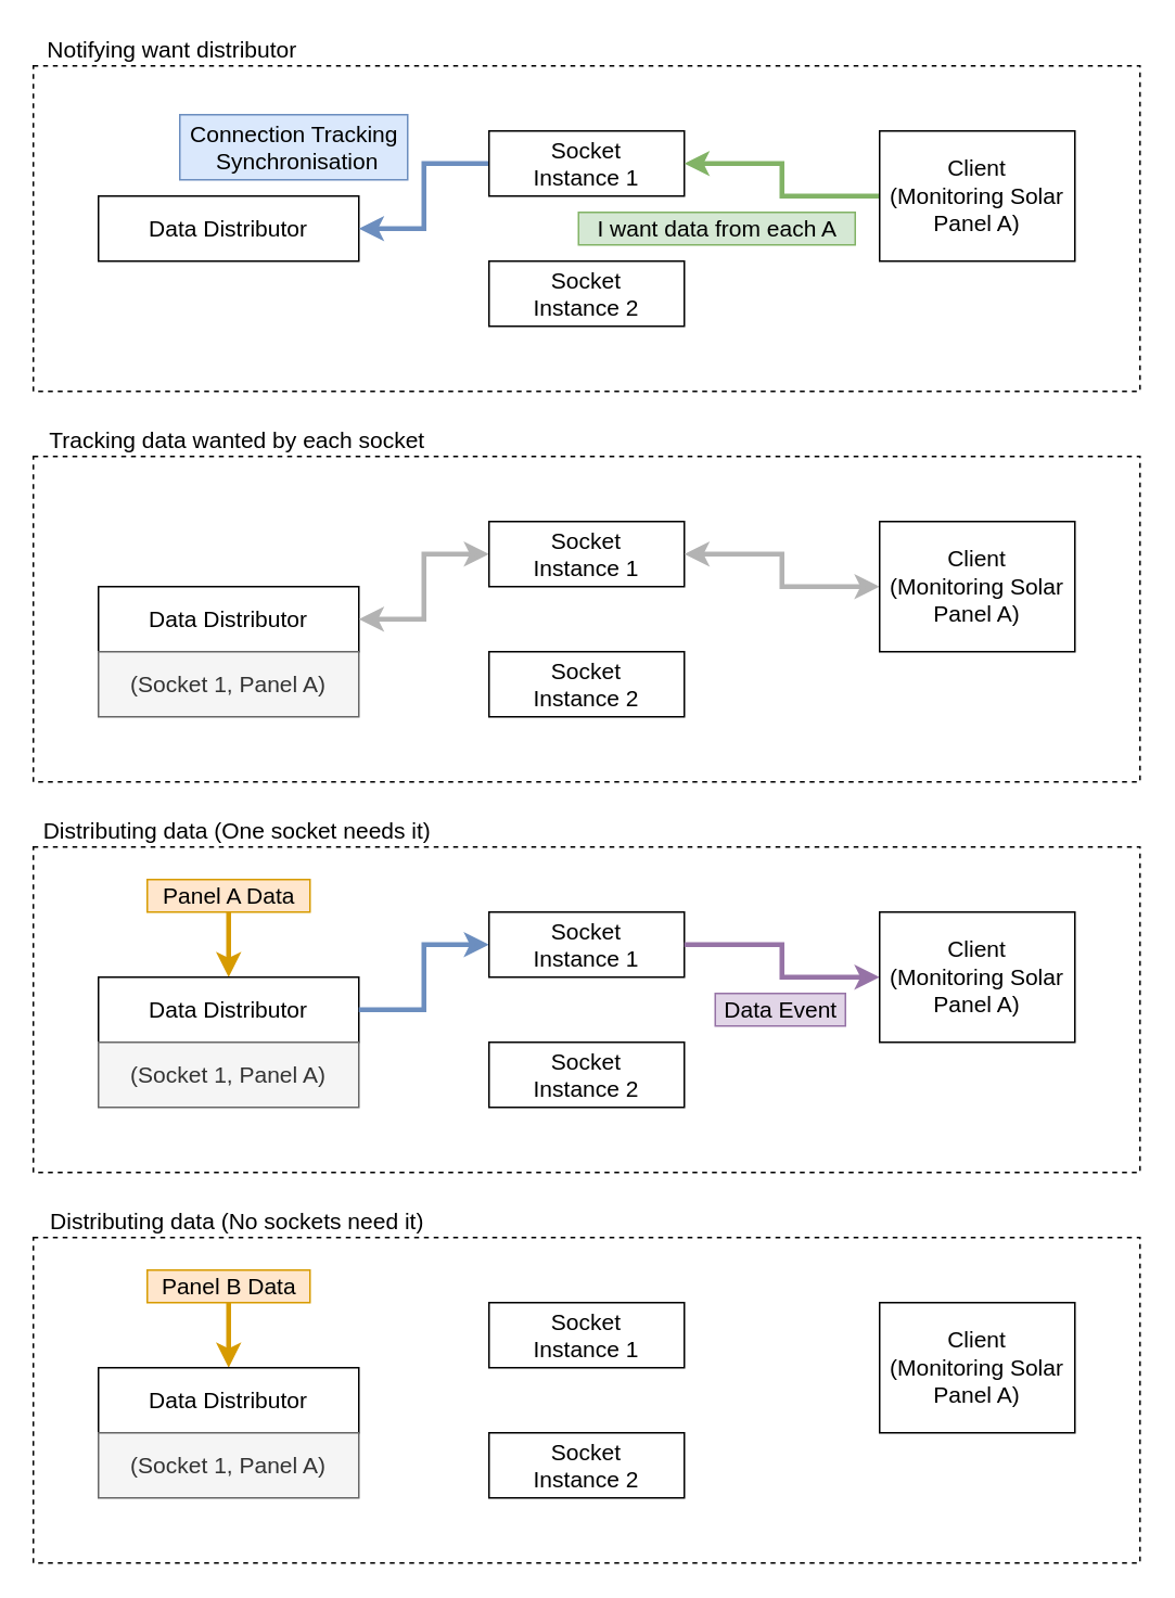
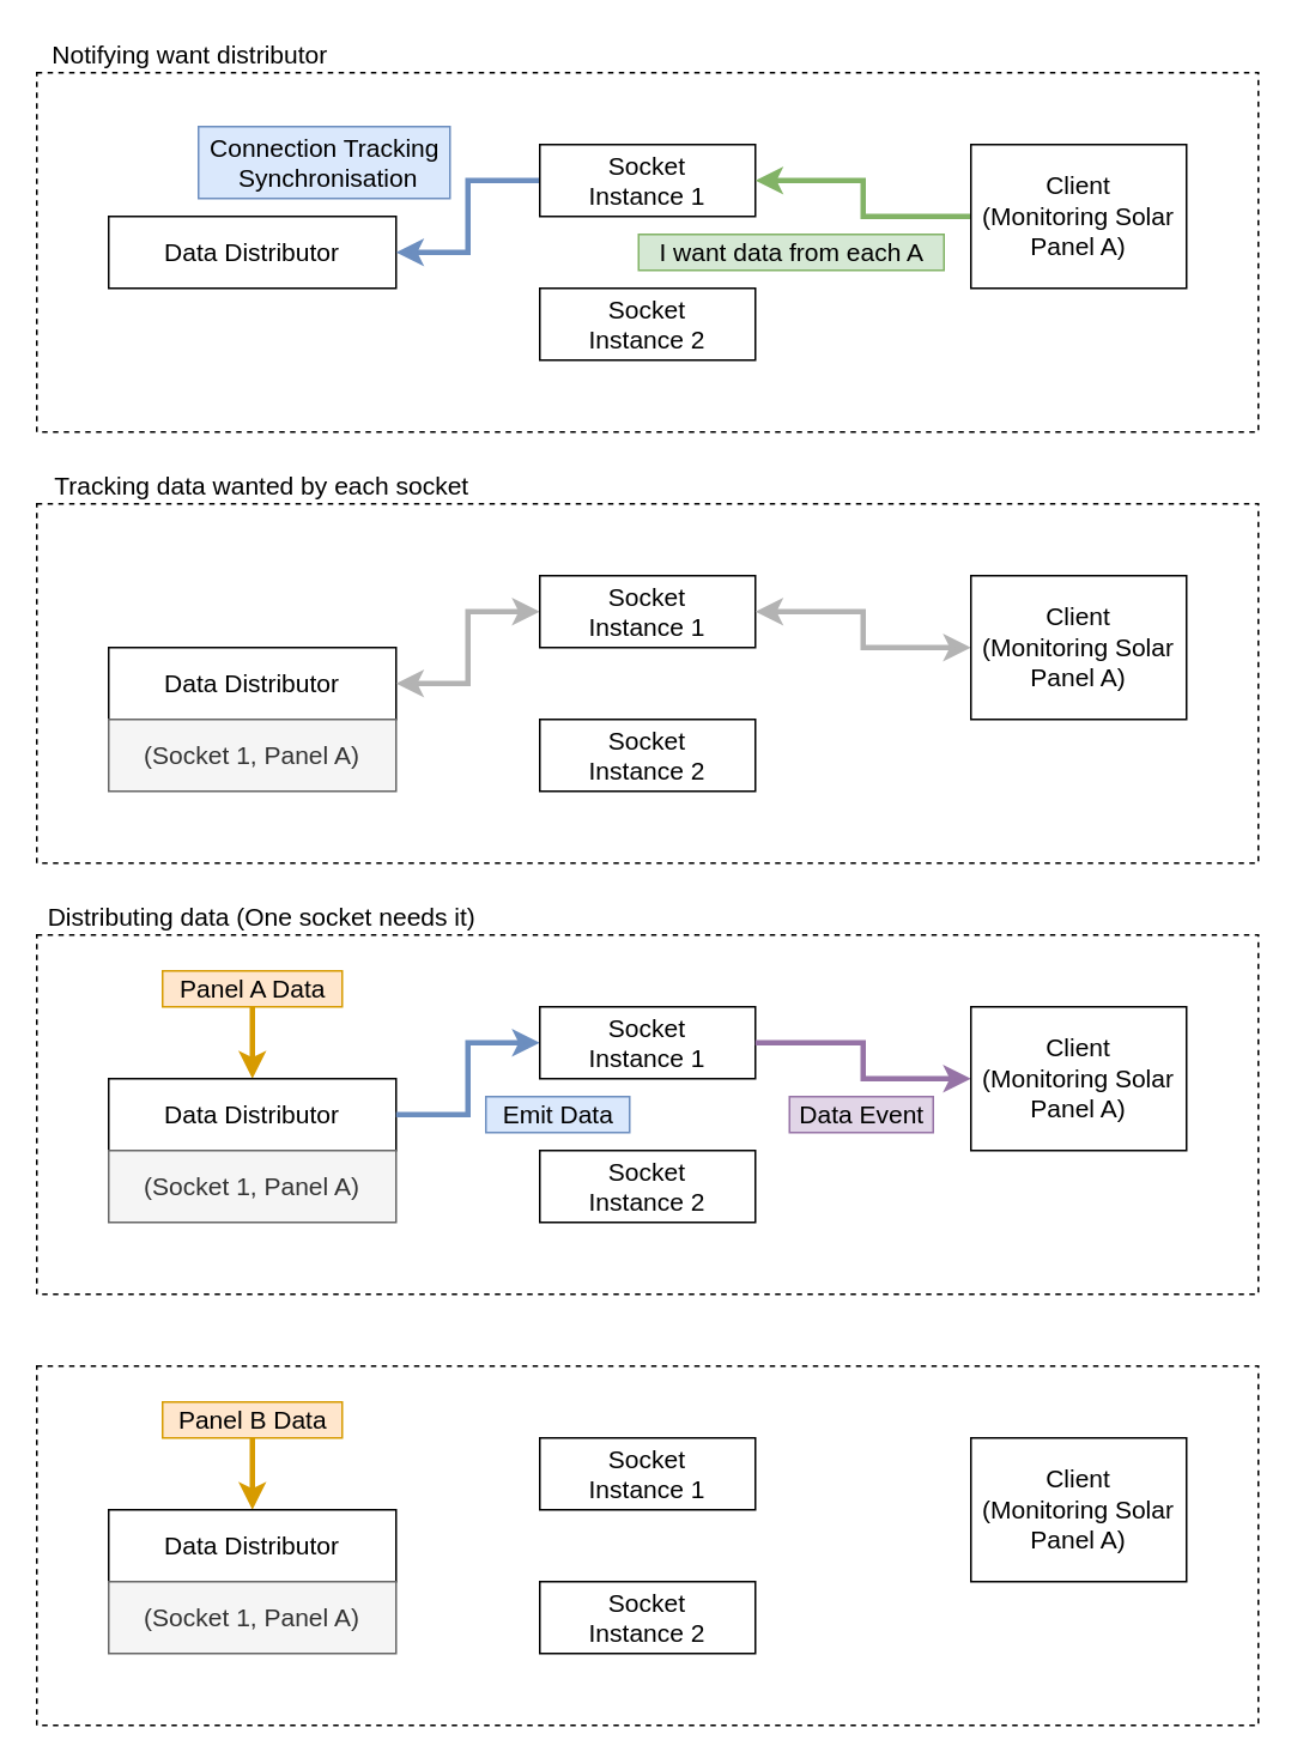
  <mxCell id="0" />
  <mxCell id="1" parent="0" />
  <mxCell id="2" value="" style="rounded=0;whiteSpace=wrap;html=1;fontSize=14;fillColor=none;dashed=1;" parent="1" vertex="1"><mxGeometry x="20" y="520" width="680" height="200" as="geometry" /></mxCell>
  <mxCell id="3" value="" style="rounded=0;whiteSpace=wrap;html=1;fontSize=14;fillColor=none;dashed=1;" parent="1" vertex="1"><mxGeometry x="20" y="760" width="680" height="200" as="geometry" /></mxCell>
  <mxCell id="4" value="" style="rounded=0;whiteSpace=wrap;html=1;fontSize=14;fillColor=none;dashed=1;" parent="1" vertex="1"><mxGeometry x="20" y="280" width="680" height="200" as="geometry" /></mxCell>
  <mxCell id="5" value="Data Distributor" style="rounded=0;whiteSpace=wrap;html=1;fontSize=14;" parent="1" vertex="1"><mxGeometry x="60" y="120" width="160" height="40" as="geometry" /></mxCell>
  <mxCell id="6" style="edgeStyle=orthogonalEdgeStyle;rounded=0;orthogonalLoop=1;jettySize=auto;html=1;exitX=0;exitY=0.5;exitDx=0;exitDy=0;entryX=1;entryY=0.5;entryDx=0;entryDy=0;fontSize=14;fillColor=#dae8fc;strokeColor=#6c8ebf;strokeWidth=3;" parent="1" source="7" target="5" edge="1"><mxGeometry relative="1" as="geometry" /></mxCell>
  <mxCell id="7" value="Socket&lt;br&gt;Instance 1" style="rounded=0;whiteSpace=wrap;html=1;fontSize=14;" parent="1" vertex="1"><mxGeometry x="300" y="80" width="120" height="40" as="geometry" /></mxCell>
  <mxCell id="8" value="Socket&lt;br&gt;Instance 2" style="rounded=0;whiteSpace=wrap;html=1;fontSize=14;" parent="1" vertex="1"><mxGeometry x="300" y="160" width="120" height="40" as="geometry" /></mxCell>
  <mxCell id="9" style="edgeStyle=orthogonalEdgeStyle;rounded=0;orthogonalLoop=1;jettySize=auto;html=1;exitX=0;exitY=0.5;exitDx=0;exitDy=0;entryX=1;entryY=0.5;entryDx=0;entryDy=0;fontSize=14;fillColor=#d5e8d4;strokeColor=#82b366;strokeWidth=3;" parent="1" source="10" target="7" edge="1"><mxGeometry relative="1" as="geometry" /></mxCell>
  <mxCell id="10" value="Client&lt;br&gt;(Monitoring Solar Panel A)" style="rounded=0;whiteSpace=wrap;html=1;fontSize=14;" parent="1" vertex="1"><mxGeometry x="540" y="80" width="120" height="80" as="geometry" /></mxCell>
  <mxCell id="11" value="I want data from each A" style="text;html=1;align=center;verticalAlign=middle;resizable=0;points=[];autosize=1;fontSize=14;fillColor=#d5e8d4;strokeColor=#82b366;" parent="1" vertex="1"><mxGeometry x="355" y="130" width="170" height="20" as="geometry" /></mxCell>
  <mxCell id="12" value="Connection Tracking&lt;br&gt;&amp;nbsp;Synchronisation" style="text;html=1;align=center;verticalAlign=middle;resizable=0;points=[];autosize=1;fontSize=14;fillColor=#dae8fc;strokeColor=#6c8ebf;" parent="1" vertex="1"><mxGeometry x="110" y="70" width="140" height="40" as="geometry" /></mxCell>
  <mxCell id="13" value="" style="rounded=0;whiteSpace=wrap;html=1;fontSize=14;fillColor=none;dashed=1;" parent="1" vertex="1"><mxGeometry x="20" y="40" width="680" height="200" as="geometry" /></mxCell>
  <mxCell id="14" value="Notifying want distributor" style="text;html=1;align=center;verticalAlign=middle;resizable=0;points=[];autosize=1;fontSize=14;" parent="1" vertex="1"><mxGeometry x="20" y="20" width="170" height="20" as="geometry" /></mxCell>
  <mxCell id="15" value="Data Distributor" style="rounded=0;whiteSpace=wrap;html=1;fontSize=14;" parent="1" vertex="1"><mxGeometry x="60" y="360" width="160" height="40" as="geometry" /></mxCell>
  <mxCell id="16" style="edgeStyle=orthogonalEdgeStyle;rounded=0;orthogonalLoop=1;jettySize=auto;html=1;exitX=0;exitY=0.5;exitDx=0;exitDy=0;entryX=1;entryY=0.5;entryDx=0;entryDy=0;fontSize=14;strokeWidth=3;startArrow=classic;startFill=1;strokeColor=#B3B3B3;" parent="1" source="17" target="15" edge="1"><mxGeometry relative="1" as="geometry" /></mxCell>
  <mxCell id="17" value="Socket&lt;br&gt;Instance 1" style="rounded=0;whiteSpace=wrap;html=1;fontSize=14;" parent="1" vertex="1"><mxGeometry x="300" y="320" width="120" height="40" as="geometry" /></mxCell>
  <mxCell id="18" value="Socket&lt;br&gt;Instance 2" style="rounded=0;whiteSpace=wrap;html=1;fontSize=14;" parent="1" vertex="1"><mxGeometry x="300" y="400" width="120" height="40" as="geometry" /></mxCell>
  <mxCell id="19" style="edgeStyle=orthogonalEdgeStyle;rounded=0;orthogonalLoop=1;jettySize=auto;html=1;exitX=0;exitY=0.5;exitDx=0;exitDy=0;entryX=1;entryY=0.5;entryDx=0;entryDy=0;fontSize=14;strokeWidth=3;startArrow=classic;startFill=1;strokeColor=#B3B3B3;" parent="1" source="20" target="17" edge="1"><mxGeometry relative="1" as="geometry" /></mxCell>
  <mxCell id="20" value="Client&lt;br&gt;(Monitoring Solar Panel A)" style="rounded=0;whiteSpace=wrap;html=1;fontSize=14;" parent="1" vertex="1"><mxGeometry x="540" y="320" width="120" height="80" as="geometry" /></mxCell>
  <mxCell id="21" value="Tracking data wanted by each socket" style="text;html=1;align=center;verticalAlign=middle;resizable=0;points=[];autosize=1;fontSize=14;" parent="1" vertex="1"><mxGeometry x="20" y="260" width="250" height="20" as="geometry" /></mxCell>
  <mxCell id="22" value="(Socket 1, Panel A)" style="rounded=0;whiteSpace=wrap;html=1;fontSize=14;fillColor=#f5f5f5;strokeColor=#666666;fontColor=#333333;" parent="1" vertex="1"><mxGeometry x="60" y="400" width="160" height="40" as="geometry" /></mxCell>
  <mxCell id="23" style="edgeStyle=orthogonalEdgeStyle;rounded=0;orthogonalLoop=1;jettySize=auto;html=1;exitX=0.5;exitY=0;exitDx=0;exitDy=0;startArrow=classic;startFill=1;strokeWidth=3;fontSize=14;fillColor=#ffe6cc;strokeColor=#d79b00;endArrow=none;endFill=0;" parent="1" source="24" edge="1"><mxGeometry relative="1" as="geometry"><mxPoint x="140" y="560" as="targetPoint" /></mxGeometry></mxCell>
  <mxCell id="24" value="Data Distributor" style="rounded=0;whiteSpace=wrap;html=1;fontSize=14;" parent="1" vertex="1"><mxGeometry x="60" y="600" width="160" height="40" as="geometry" /></mxCell>
  <mxCell id="25" style="edgeStyle=orthogonalEdgeStyle;rounded=0;orthogonalLoop=1;jettySize=auto;html=1;exitX=1;exitY=0.5;exitDx=0;exitDy=0;entryX=0;entryY=0.5;entryDx=0;entryDy=0;fontSize=14;strokeWidth=3;startArrow=none;startFill=0;fillColor=#dae8fc;strokeColor=#6c8ebf;" parent="1" source="24" target="26" edge="1"><mxGeometry relative="1" as="geometry" /></mxCell>
  <mxCell id="26" value="Socket&lt;br&gt;Instance 1" style="rounded=0;whiteSpace=wrap;html=1;fontSize=14;" parent="1" vertex="1"><mxGeometry x="300" y="560" width="120" height="40" as="geometry" /></mxCell>
  <mxCell id="27" value="Socket&lt;br&gt;Instance 2" style="rounded=0;whiteSpace=wrap;html=1;fontSize=14;" parent="1" vertex="1"><mxGeometry x="300" y="640" width="120" height="40" as="geometry" /></mxCell>
  <mxCell id="28" style="edgeStyle=orthogonalEdgeStyle;rounded=0;orthogonalLoop=1;jettySize=auto;html=1;exitX=1;exitY=0.5;exitDx=0;exitDy=0;entryX=0;entryY=0.5;entryDx=0;entryDy=0;fontSize=14;strokeWidth=3;startArrow=none;startFill=0;fillColor=#e1d5e7;strokeColor=#9673a6;" parent="1" source="26" target="29" edge="1"><mxGeometry relative="1" as="geometry" /></mxCell>
  <mxCell id="29" value="Client&lt;br&gt;(Monitoring Solar Panel A)" style="rounded=0;whiteSpace=wrap;html=1;fontSize=14;" parent="1" vertex="1"><mxGeometry x="540" y="560" width="120" height="80" as="geometry" /></mxCell>
  <mxCell id="30" value="Distributing data (One socket needs it)" style="text;html=1;align=center;verticalAlign=middle;resizable=0;points=[];autosize=1;fontSize=14;" parent="1" vertex="1"><mxGeometry x="20" y="500" width="250" height="20" as="geometry" /></mxCell>
  <mxCell id="31" value="(Socket 1, Panel A)" style="rounded=0;whiteSpace=wrap;html=1;fontSize=14;fillColor=#f5f5f5;strokeColor=#666666;fontColor=#333333;" parent="1" vertex="1"><mxGeometry x="60" y="640" width="160" height="40" as="geometry" /></mxCell>
  <mxCell id="32" value="Panel A Data" style="text;html=1;align=center;verticalAlign=middle;resizable=0;points=[];autosize=1;fontSize=14;fillColor=#ffe6cc;strokeColor=#d79b00;" parent="1" vertex="1"><mxGeometry x="90" y="540" width="100" height="20" as="geometry" /></mxCell>
+ <mxCell id="33" value="Emit Data" style="text;html=1;align=center;verticalAlign=middle;resizable=0;points=[];autosize=1;fontSize=14;fillColor=#dae8fc;strokeColor=#6c8ebf;" parent="1" vertex="1"><mxGeometry x="270" y="610" width="80" height="20" as="geometry" /></mxCell>
  <mxCell id="34" value="Data Event" style="text;html=1;align=center;verticalAlign=middle;resizable=0;points=[];autosize=1;fontSize=14;fillColor=#e1d5e7;strokeColor=#9673a6;" parent="1" vertex="1"><mxGeometry x="439" y="610" width="80" height="20" as="geometry" /></mxCell>
  <mxCell id="35" style="edgeStyle=orthogonalEdgeStyle;rounded=0;orthogonalLoop=1;jettySize=auto;html=1;exitX=0.5;exitY=0;exitDx=0;exitDy=0;startArrow=classic;startFill=1;strokeWidth=3;fontSize=14;fillColor=#ffe6cc;strokeColor=#d79b00;endArrow=none;endFill=0;" parent="1" source="36" edge="1"><mxGeometry relative="1" as="geometry"><mxPoint x="140" y="800" as="targetPoint" /></mxGeometry></mxCell>
  <mxCell id="36" value="Data Distributor" style="rounded=0;whiteSpace=wrap;html=1;fontSize=14;" parent="1" vertex="1"><mxGeometry x="60" y="840" width="160" height="40" as="geometry" /></mxCell>
  <mxCell id="37" value="Socket&lt;br&gt;Instance 1" style="rounded=0;whiteSpace=wrap;html=1;fontSize=14;" parent="1" vertex="1"><mxGeometry x="300" y="800" width="120" height="40" as="geometry" /></mxCell>
  <mxCell id="38" value="Socket&lt;br&gt;Instance 2" style="rounded=0;whiteSpace=wrap;html=1;fontSize=14;" parent="1" vertex="1"><mxGeometry x="300" y="880" width="120" height="40" as="geometry" /></mxCell>
  <mxCell id="39" value="Client&lt;br&gt;(Monitoring Solar Panel A)" style="rounded=0;whiteSpace=wrap;html=1;fontSize=14;" parent="1" vertex="1"><mxGeometry x="540" y="800" width="120" height="80" as="geometry" /></mxCell>
- <mxCell id="40" value="Distributing data (No sockets need it)" style="text;html=1;align=center;verticalAlign=middle;resizable=0;points=[];autosize=1;fontSize=14;" parent="1" vertex="1"><mxGeometry x="20" y="740" width="250" height="20" as="geometry" /></mxCell>
  <mxCell id="41" value="(Socket 1, Panel A)" style="rounded=0;whiteSpace=wrap;html=1;fontSize=14;fillColor=#f5f5f5;strokeColor=#666666;fontColor=#333333;" parent="1" vertex="1"><mxGeometry x="60" y="880" width="160" height="40" as="geometry" /></mxCell>
  <mxCell id="42" value="Panel B Data" style="text;html=1;align=center;verticalAlign=middle;resizable=0;points=[];autosize=1;fontSize=14;fillColor=#ffe6cc;strokeColor=#d79b00;" parent="1" vertex="1"><mxGeometry x="90" y="780" width="100" height="20" as="geometry" /></mxCell>
